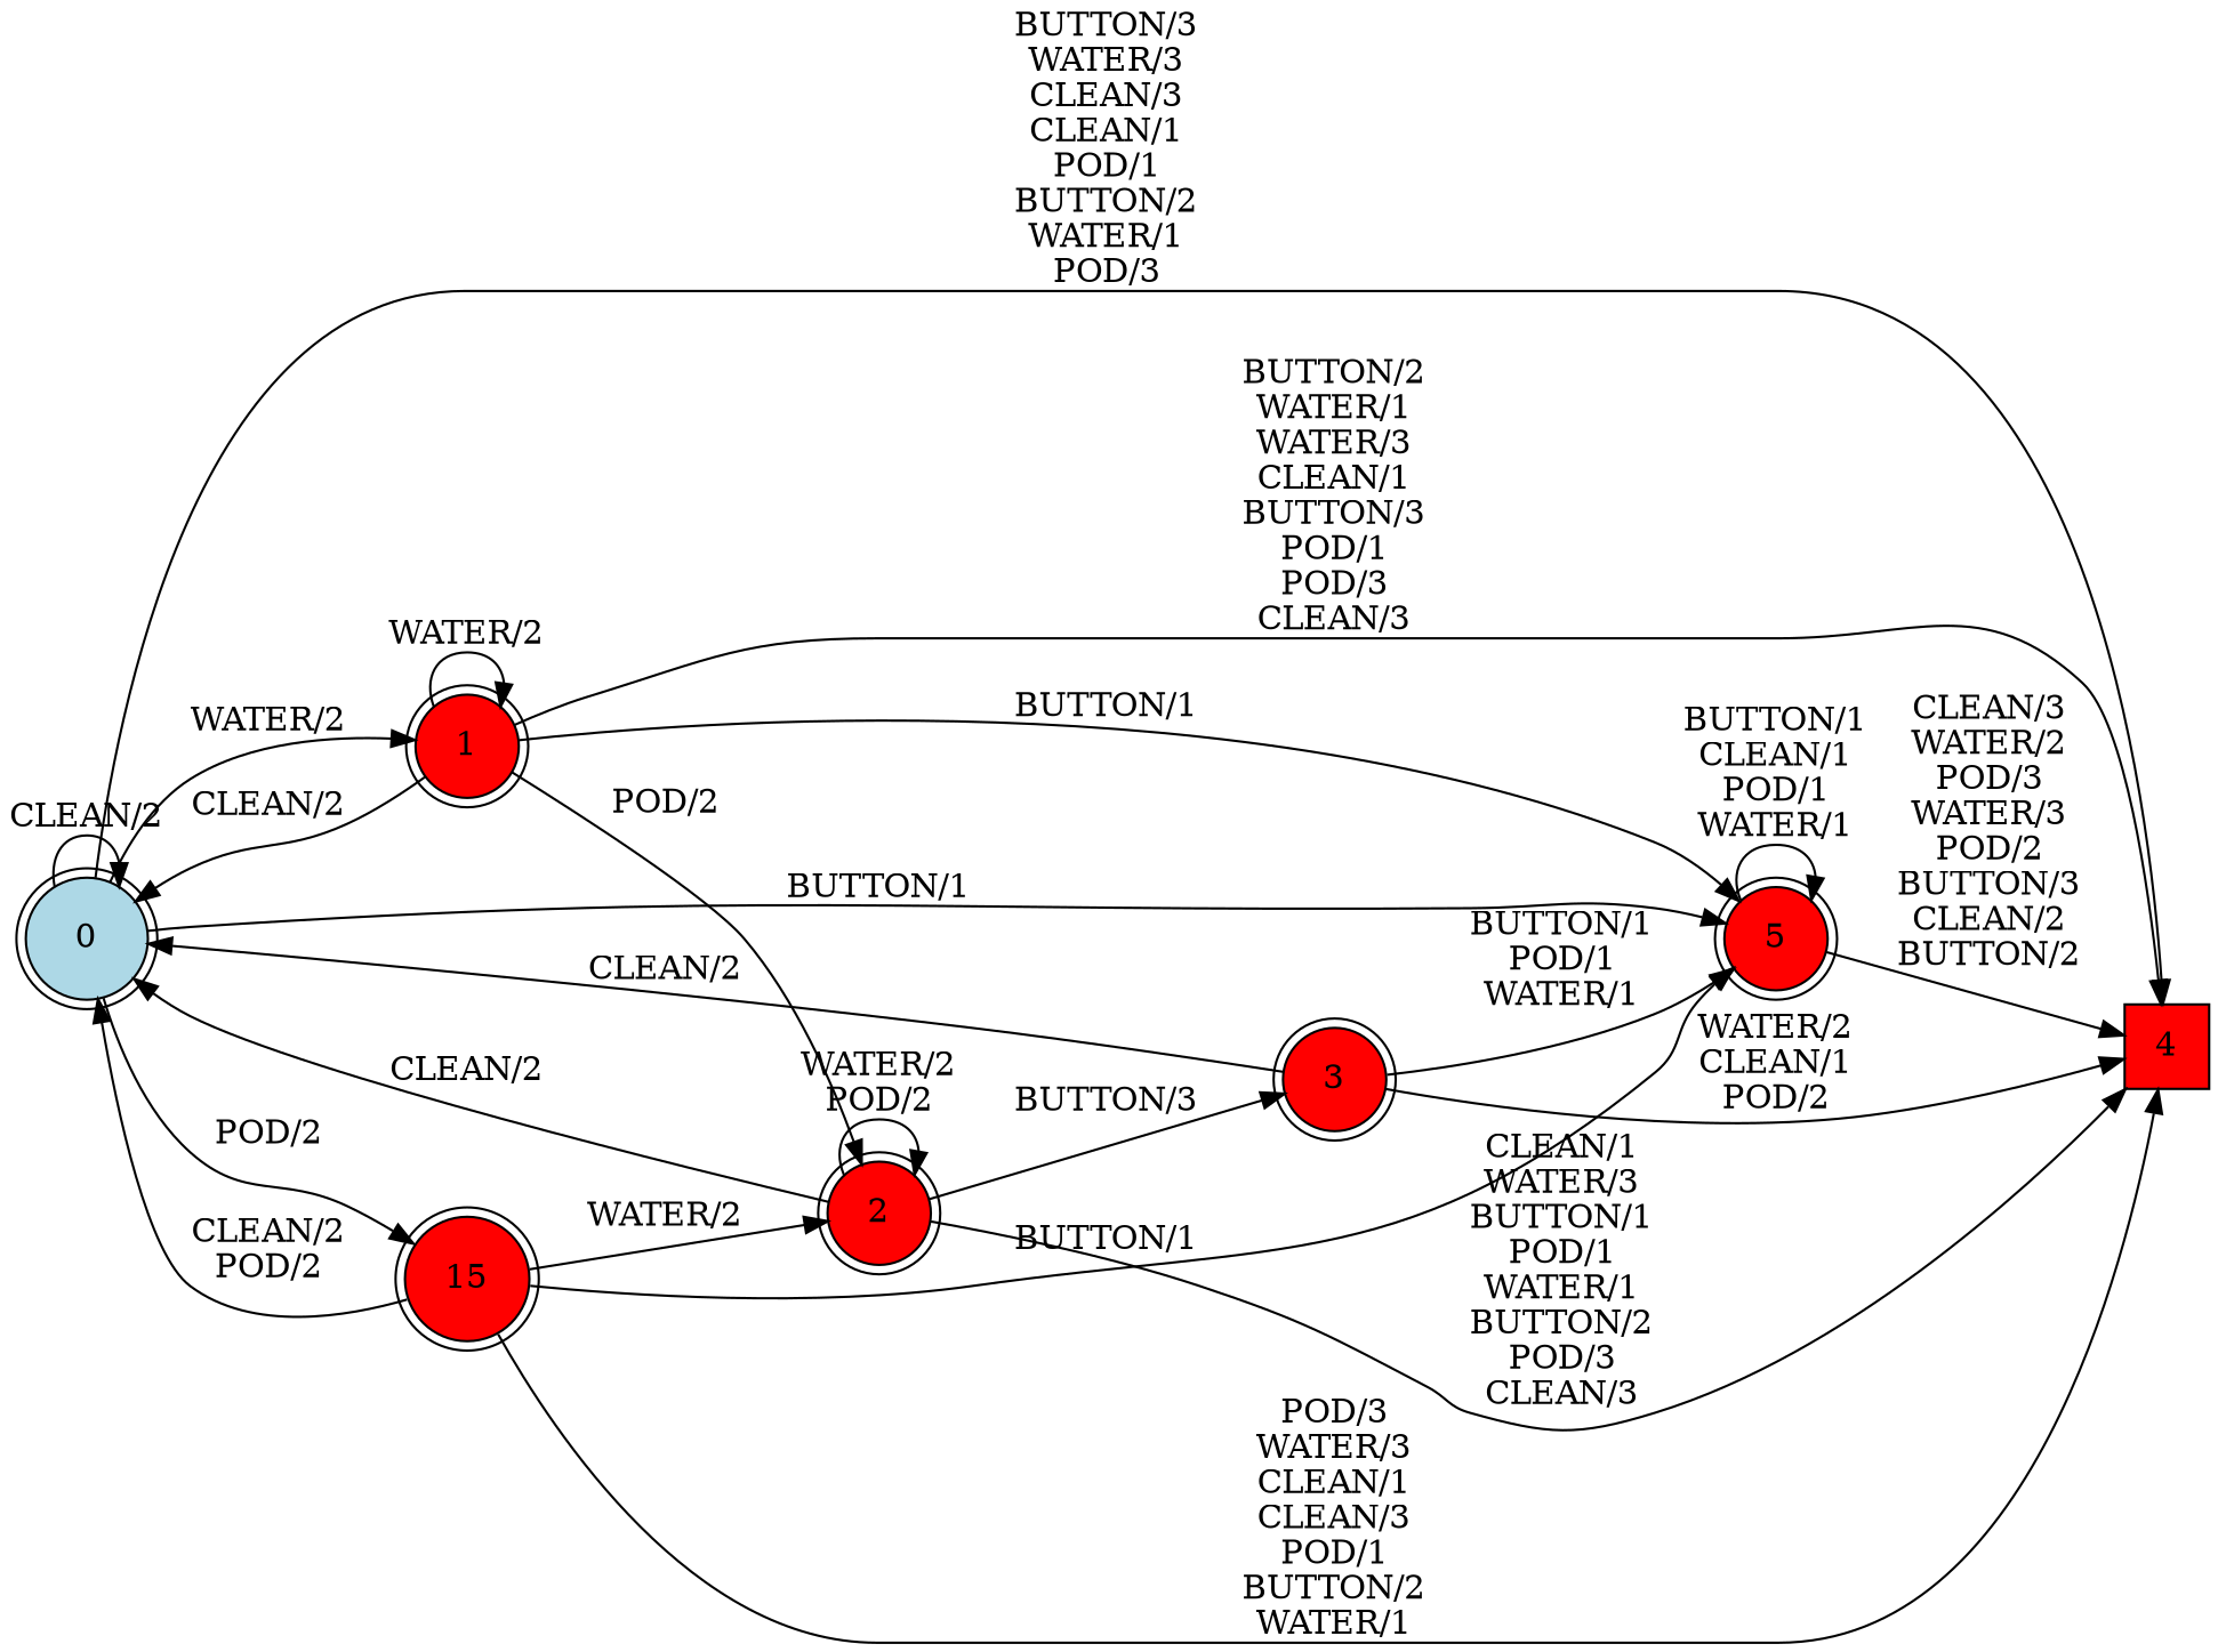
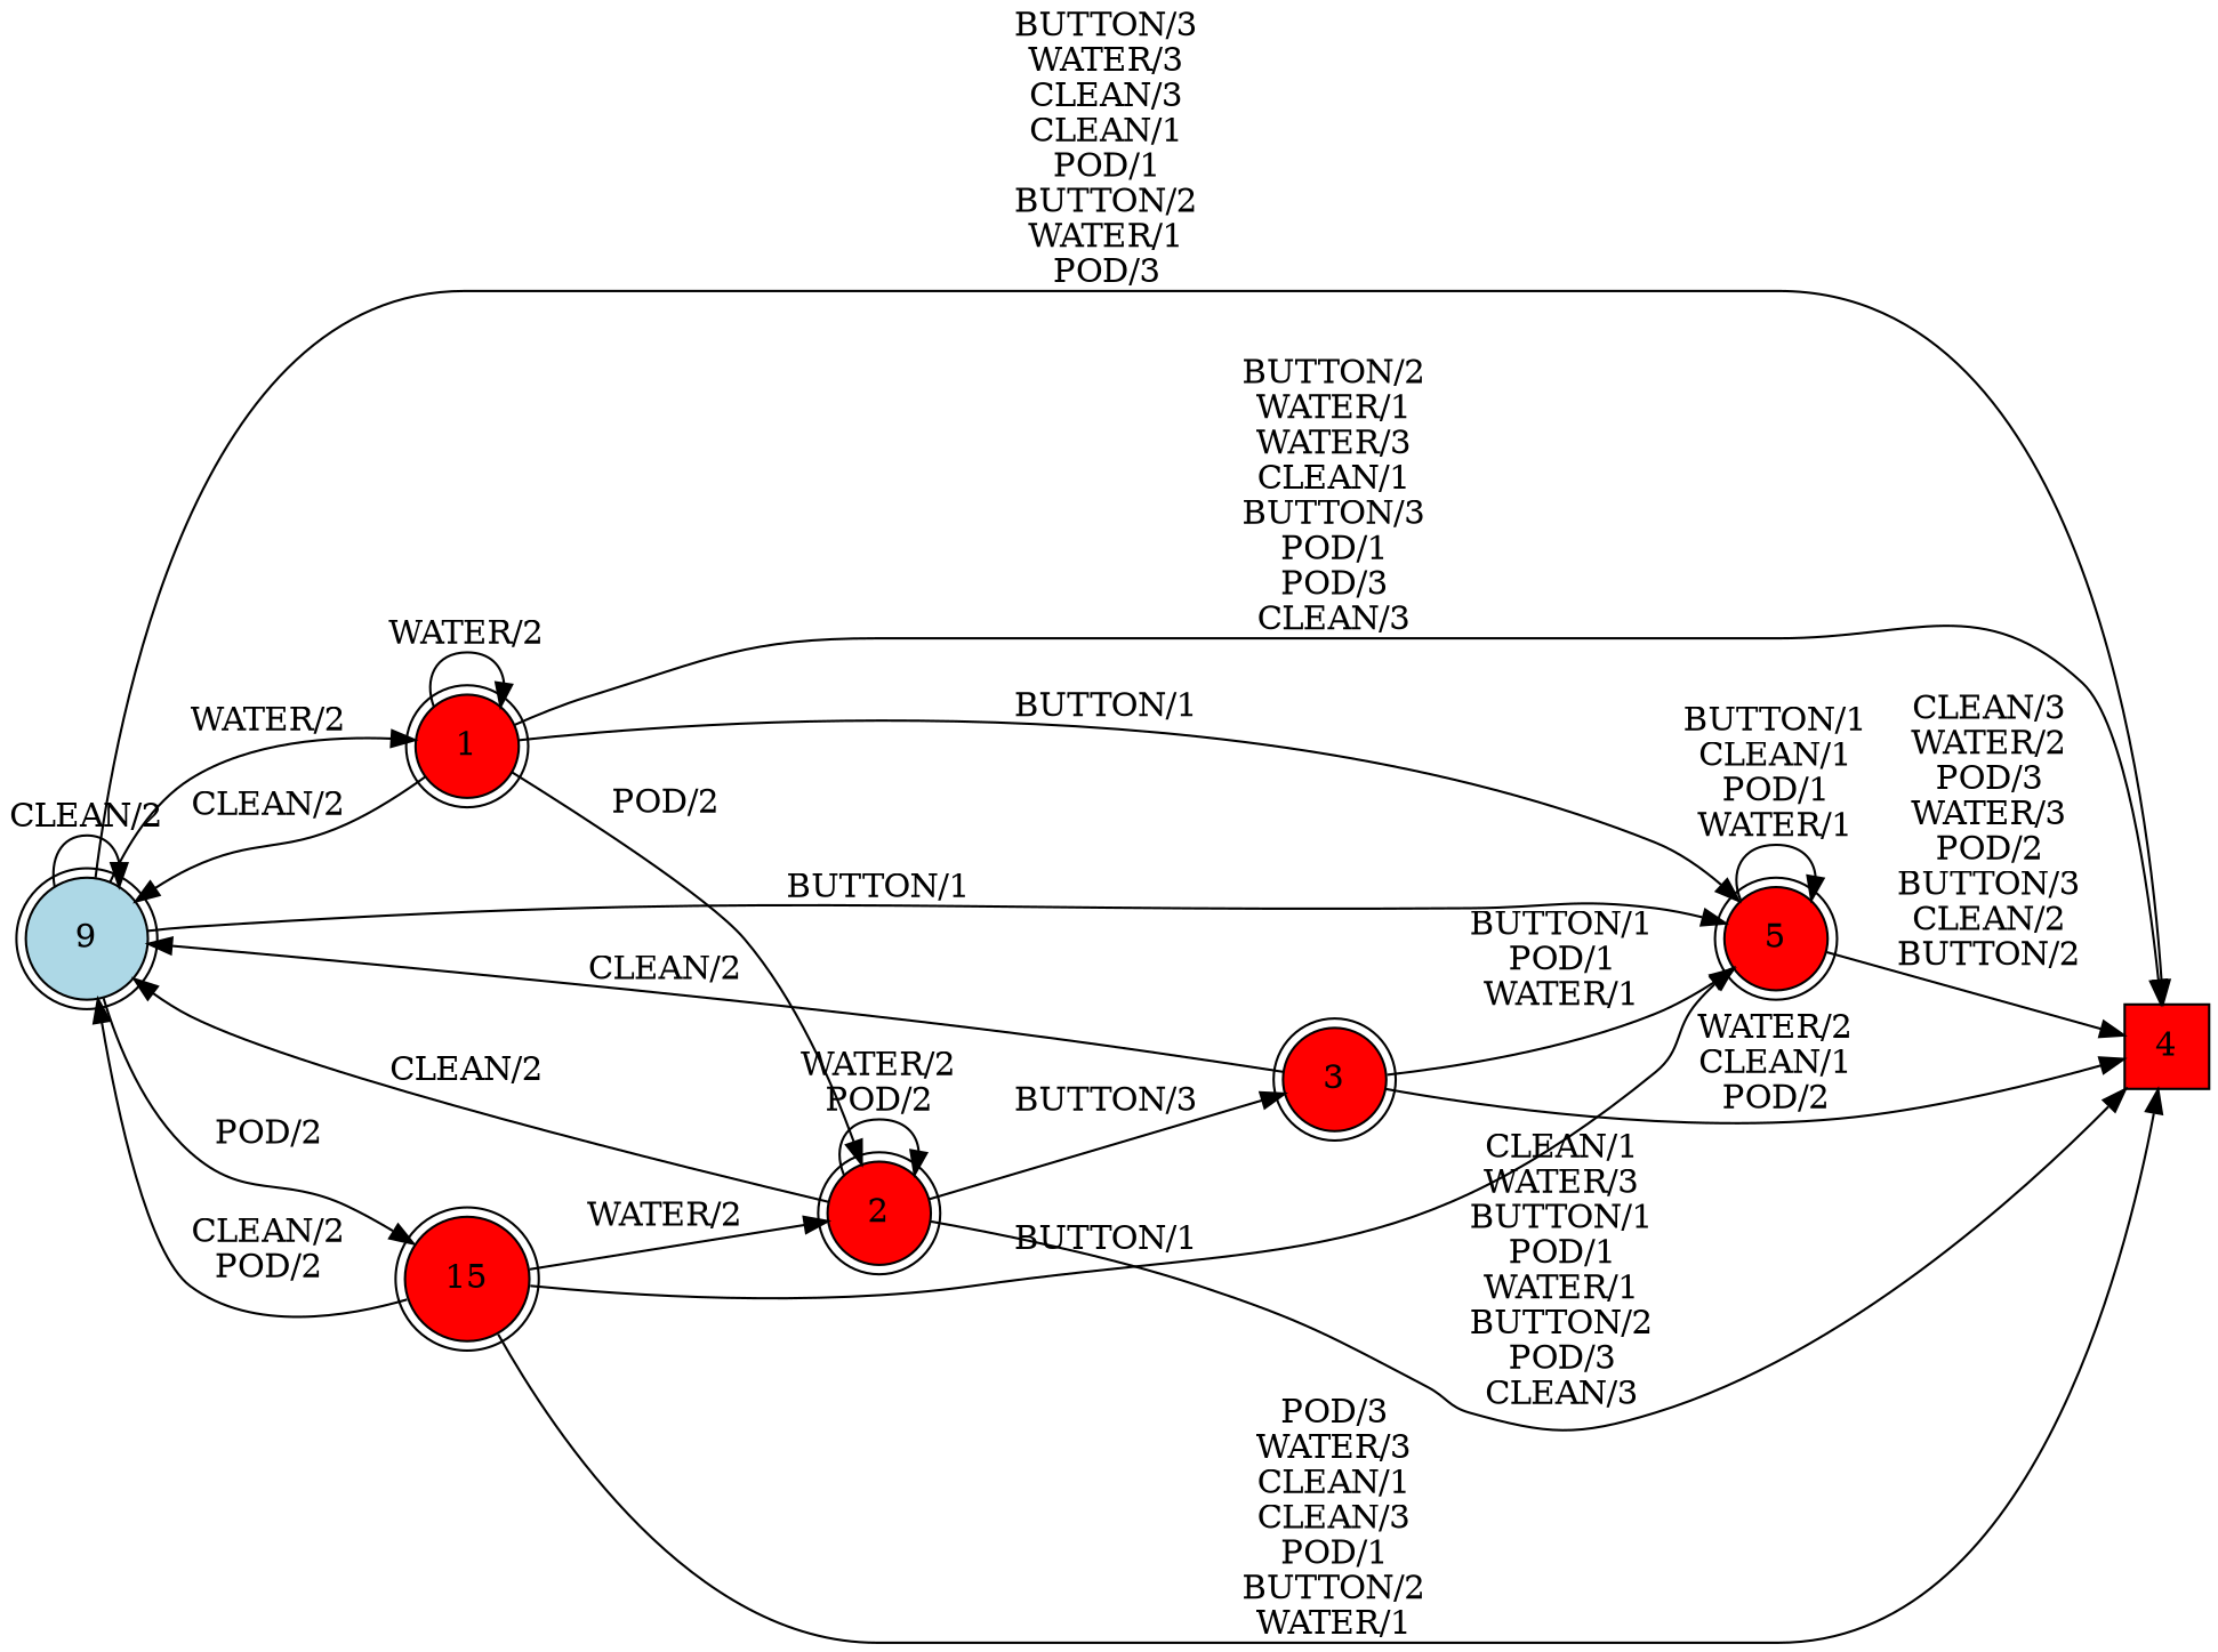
  digraph {
    rankdir=LR
    node [fillcolor=red shape=doublecircle style=filled]
-   0 [fillcolor=lightblue isInitial=True]
+   0 [fillcolor=lightblue isInitial=True label=9]
    1
    4 [shape=square]
    5
    15
    2
    3
    0 -> 0 [label="CLEAN/2"]
    0 -> 1 [label="WATER/2"]
    0 -> 4 [label="BUTTON/3\nWATER/3\nCLEAN/3\nCLEAN/1\nPOD/1\nBUTTON/2\nWATER/1\nPOD/3"]
    0 -> 5 [label="BUTTON/1"]
    0 -> 15 [label="POD/2"]
    1 -> 0 [label="CLEAN/2"]
    1 -> 1 [label="WATER/2"]
    1 -> 4 [label="BUTTON/2\nWATER/1\nWATER/3\nCLEAN/1\nBUTTON/3\nPOD/1\nPOD/3\nCLEAN/3"]
    1 -> 5 [label="BUTTON/1"]
    1 -> 2 [label="POD/2"]
    5 -> 4 [label="CLEAN/3\nWATER/2\nPOD/3\nWATER/3\nPOD/2\nBUTTON/3\nCLEAN/2\nBUTTON/2"]
    5 -> 5 [label="BUTTON/1\nCLEAN/1\nPOD/1\nWATER/1"]
    15 -> 0 [label="CLEAN/2\nPOD/2"]
    15 -> 4 [label="POD/3\nWATER/3\nCLEAN/1\nCLEAN/3\nPOD/1\nBUTTON/2\nWATER/1"]
    15 -> 5 [label="BUTTON/1"]
    15 -> 2 [label="WATER/2"]
    2 -> 0 [label="CLEAN/2"]
    2 -> 4 [label="CLEAN/1\nWATER/3\nBUTTON/1\nPOD/1\nWATER/1\nBUTTON/2\nPOD/3\nCLEAN/3"]
    2 -> 2 [label="WATER/2\nPOD/2"]
    2 -> 3 [label="BUTTON/3"]
    3 -> 0 [label="CLEAN/2"]
    3 -> 4 [label="WATER/2\nCLEAN/1\nPOD/2"]
    3 -> 5 [label="BUTTON/1\nPOD/1\nWATER/1"]
  }
